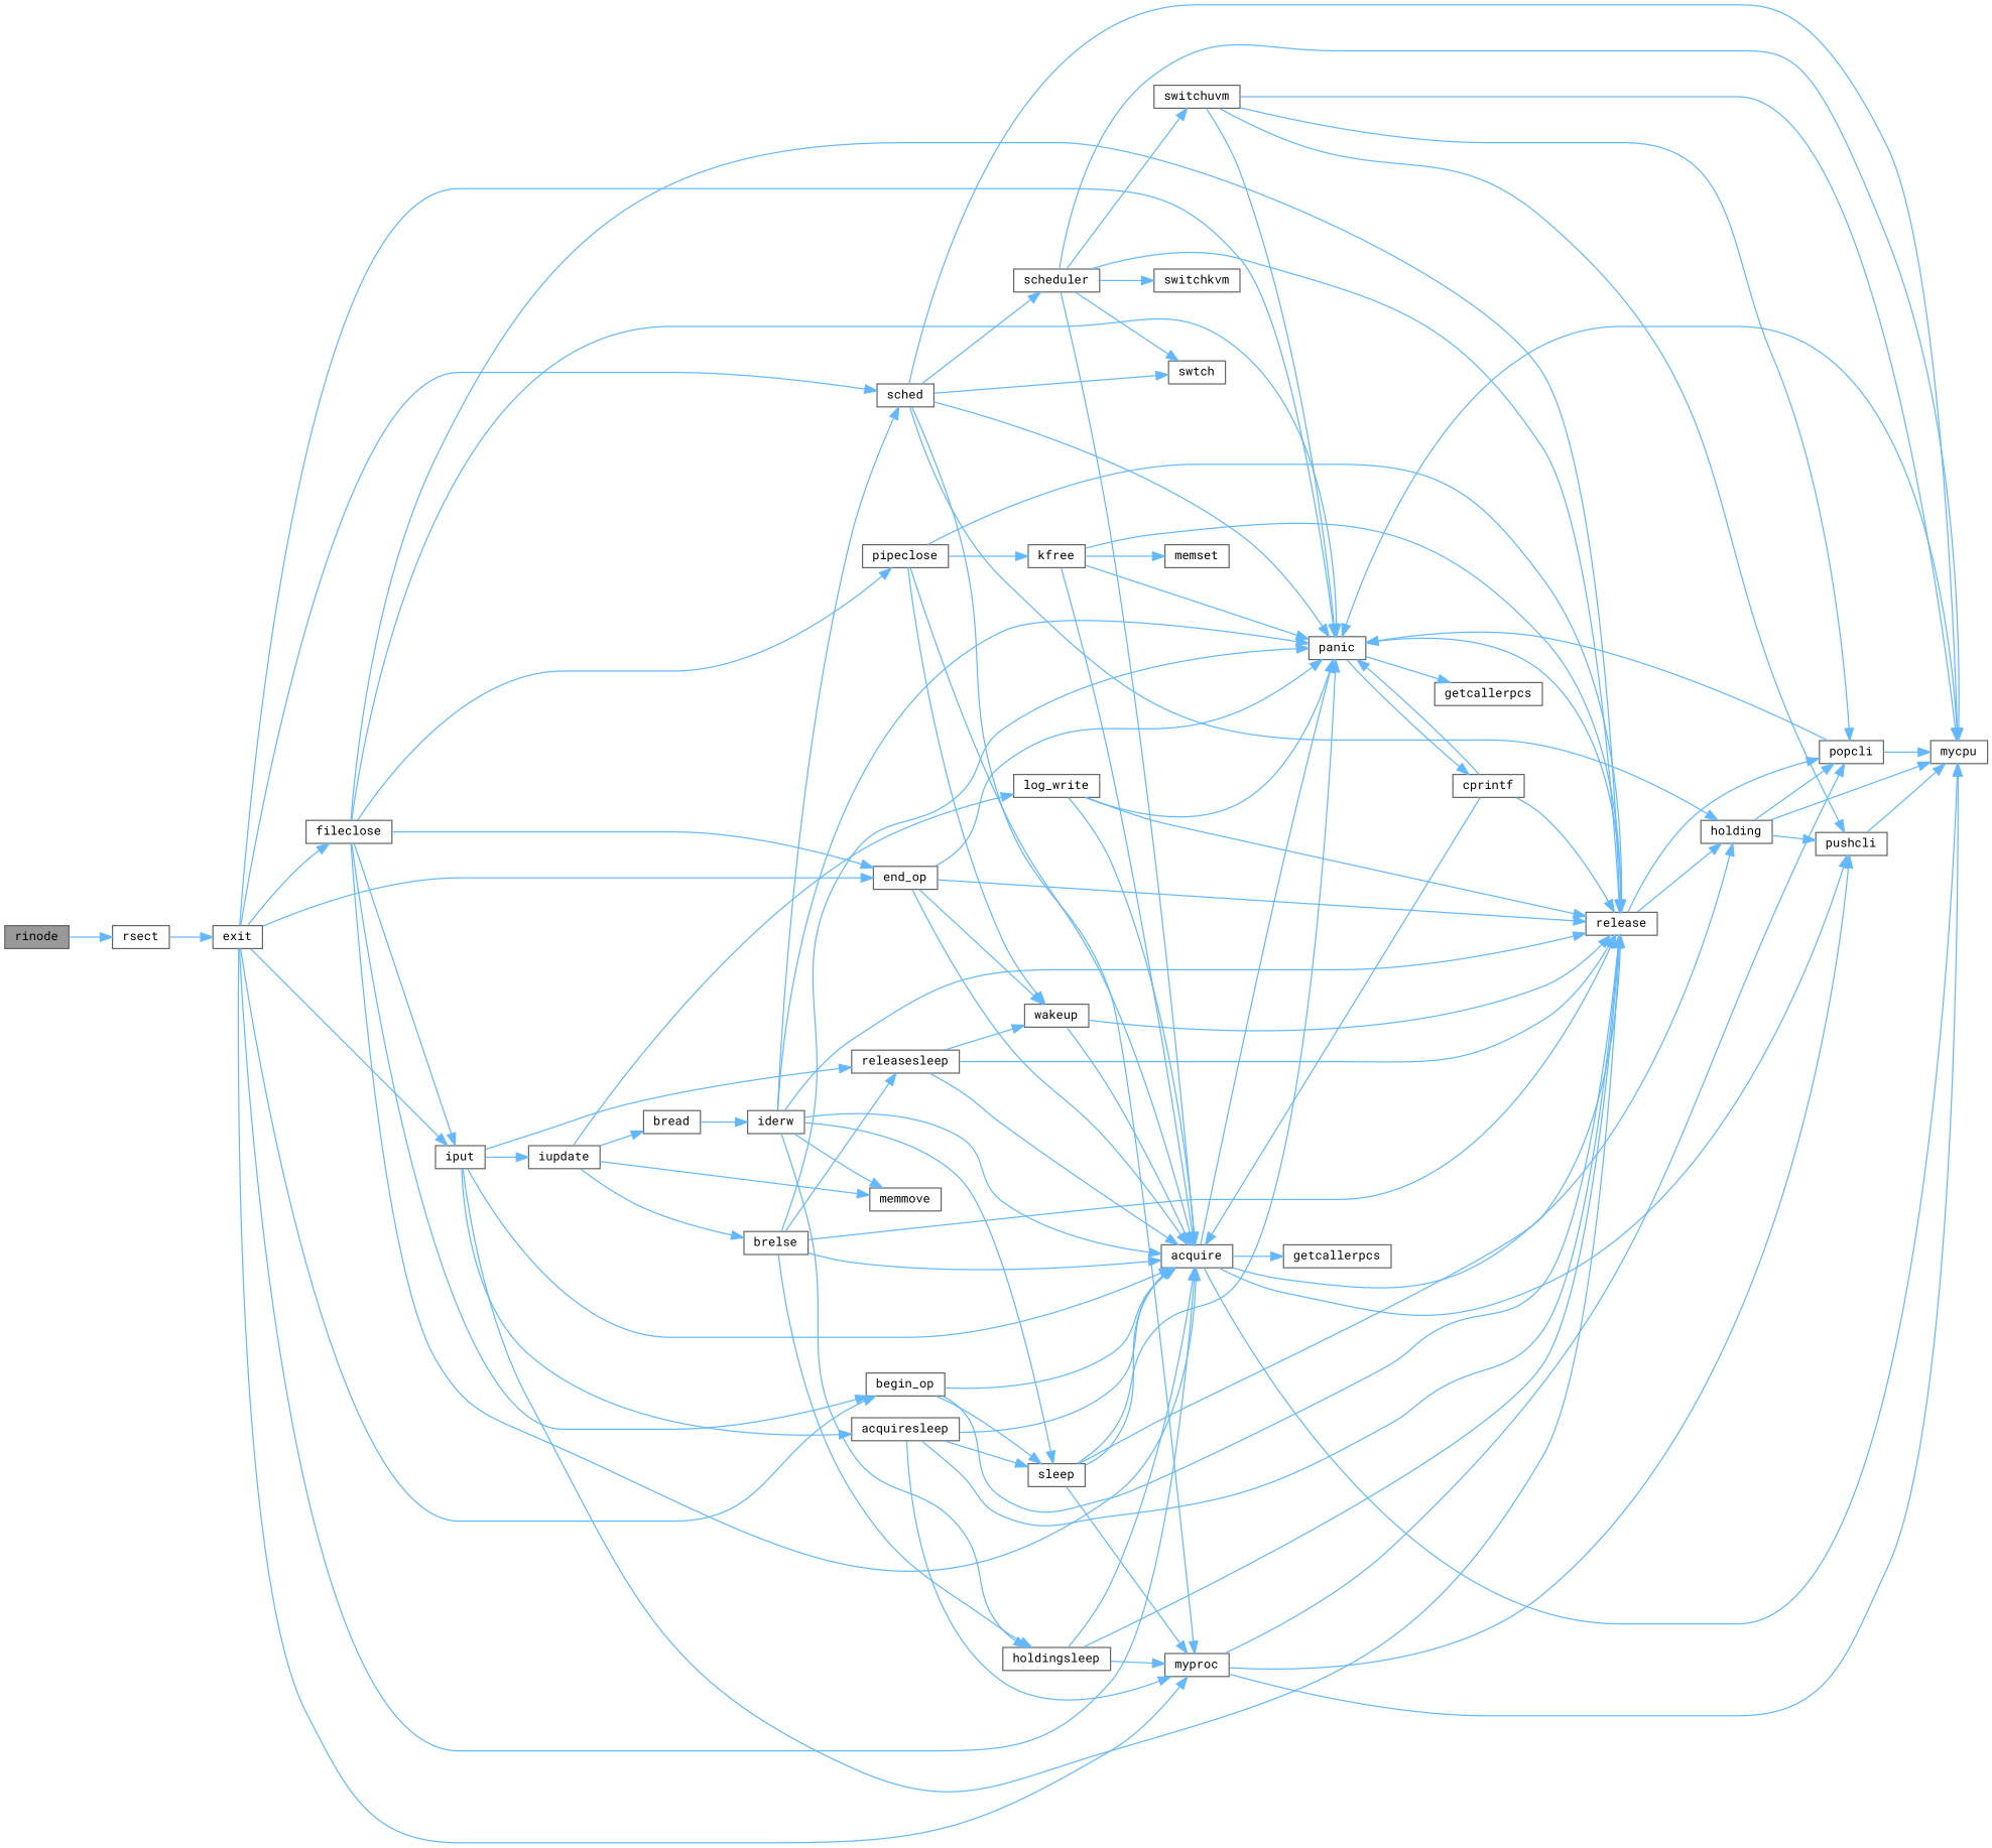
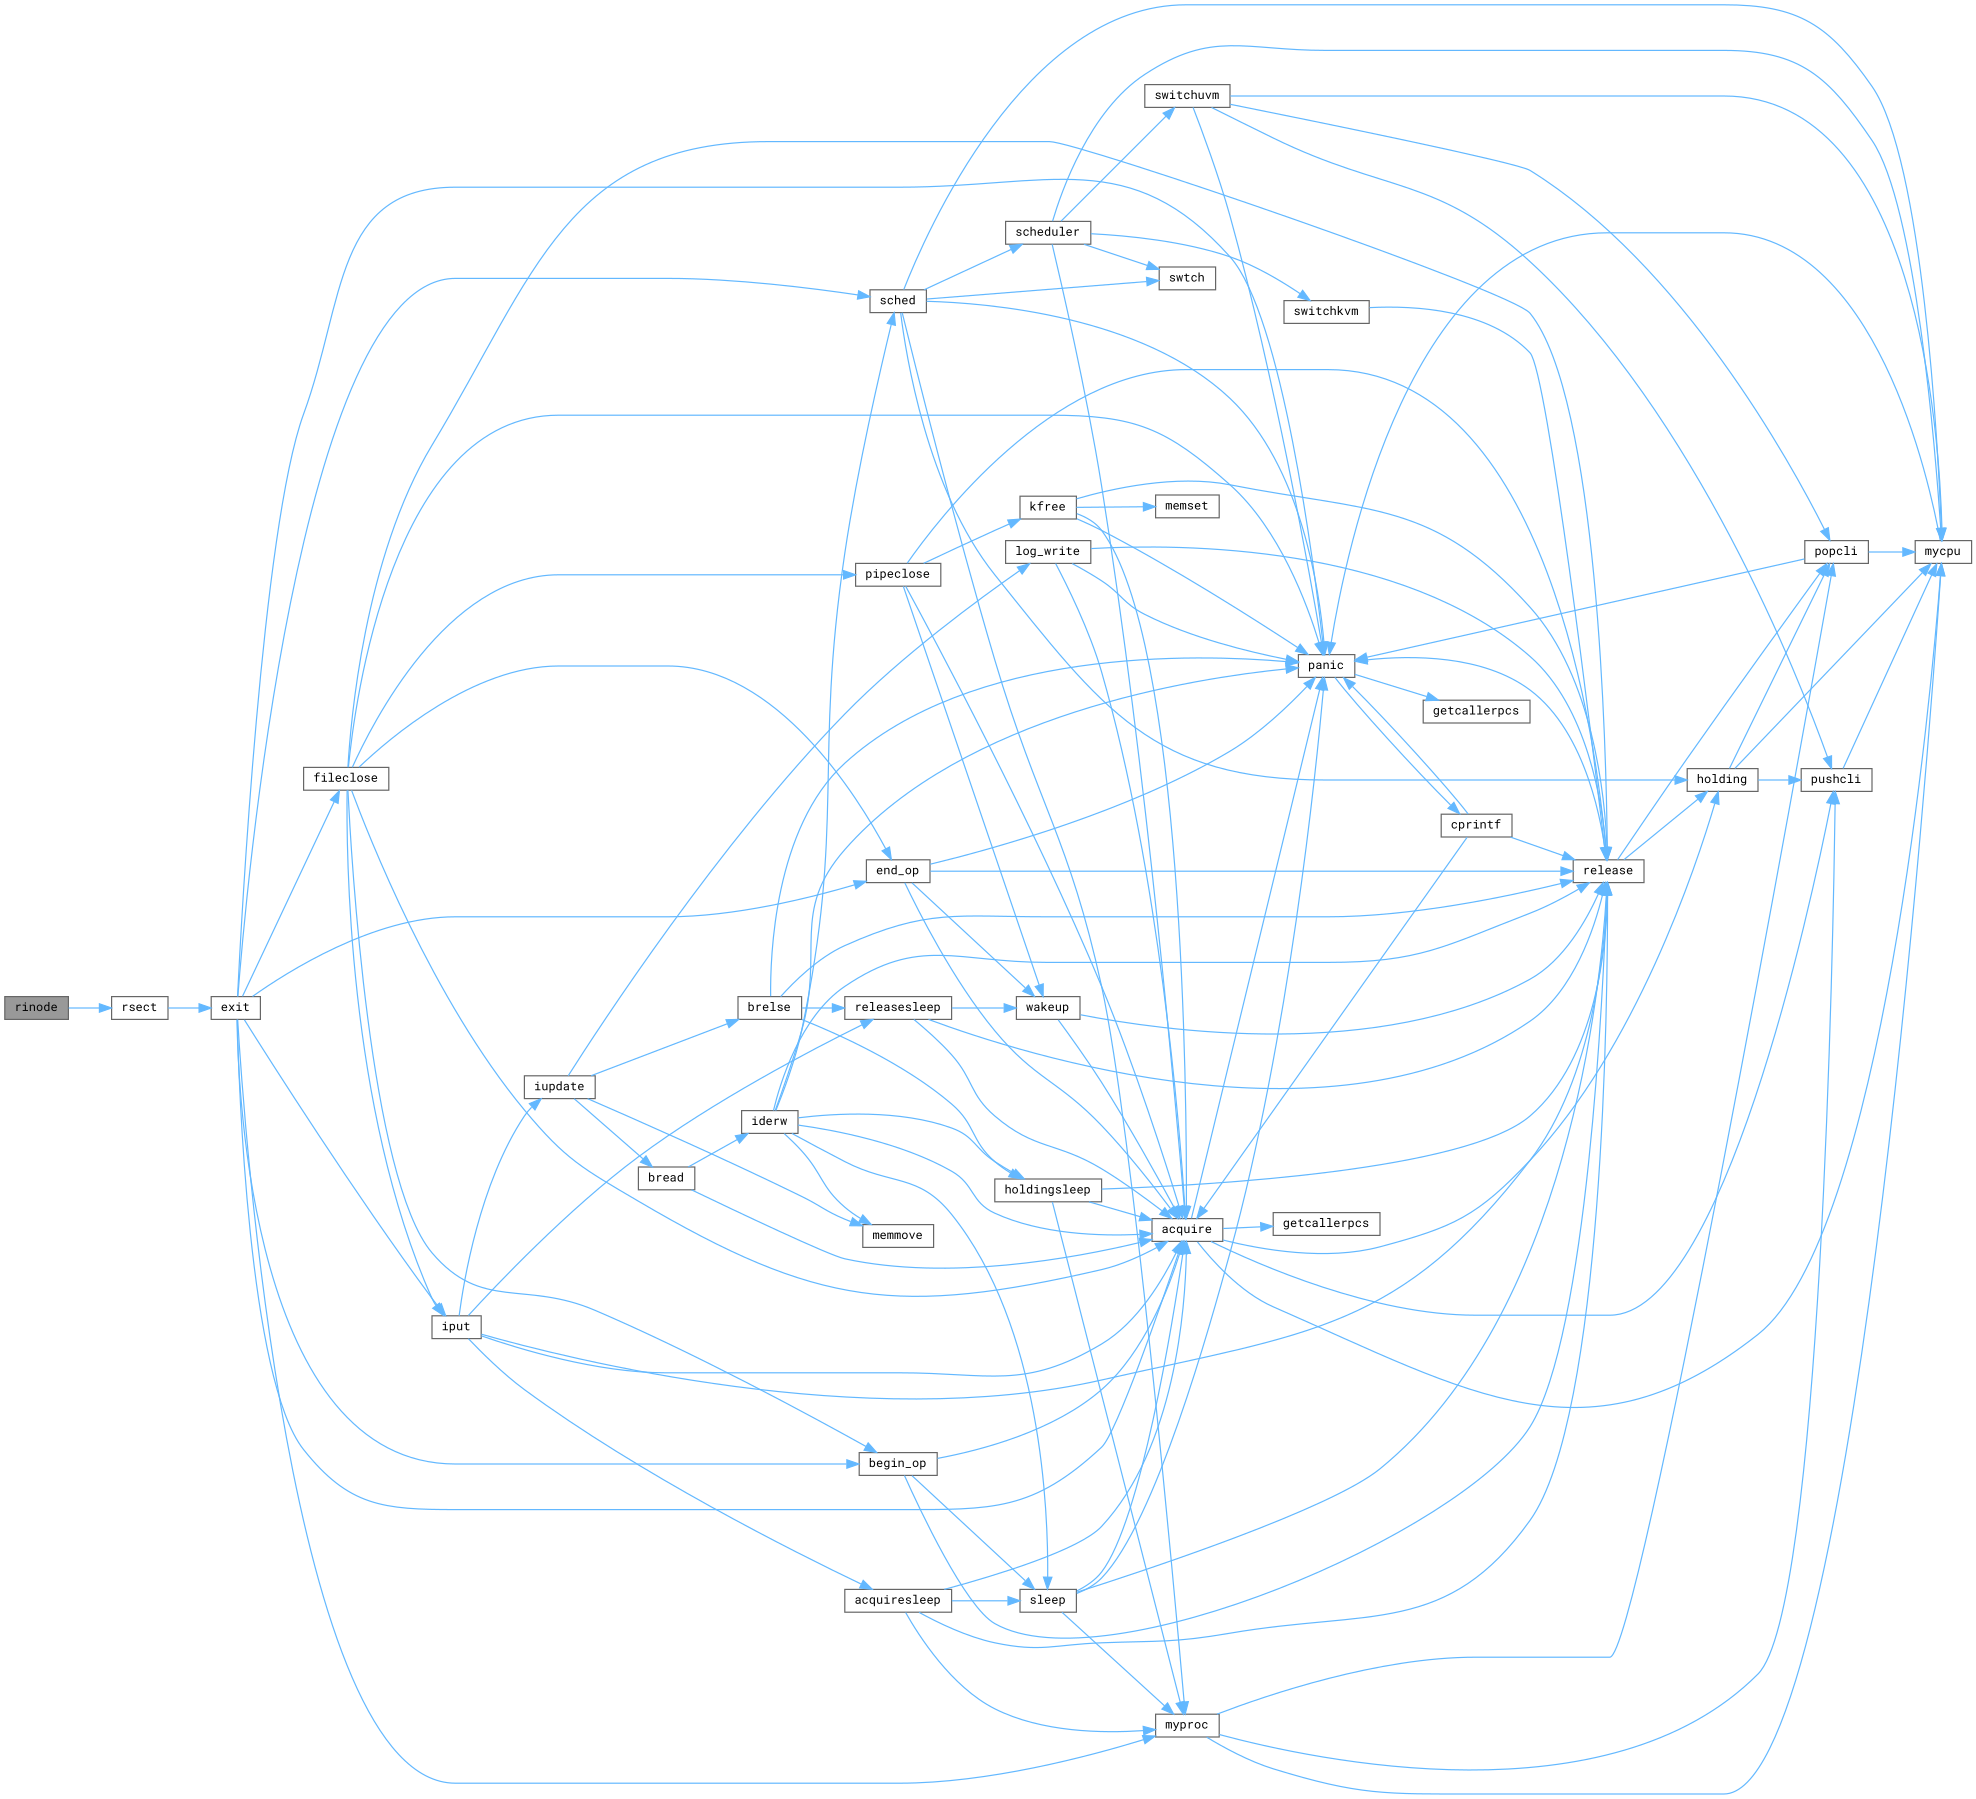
  digraph {
    fontname="Roboto Mono"
    rankdir=LR
    node [color=grey40 fillcolor=white fontname="Roboto Mono" fontsize=10 shape=box style=filled]
    edge [color=steelblue1 fontname="Roboto Mono" fontsize=10 labelfontname=Helvetica labelfontsize=10 style=solid]
    n1 [color=gray40 fillcolor=grey60 fontcolor=black height=0.2 label=rinode width=0.4]
    n2 [height=0.2 label=rsect width=0.4]
    n3 [height=0.2 label=exit width=0.4]
    n4 [height=0.2 label=acquire width=0.4]
    n5 [height=0.2 label=panic width=0.4]
    n6 [height=0.2 label=begin_op width=0.4]
    n7 [height=0.2 label=myproc width=0.4]
    n8 [height=0.2 label=sched width=0.4]
    n9 [height=0.2 label=end_op width=0.4]
    n10 [height=0.2 label=fileclose width=0.4]
    n11 [height=0.2 label=iput width=0.4]
    n12 [height=0.2 label=getcallerpcs width=0.4]
    n13 [height=0.2 label=holding width=0.4]
    n14 [height=0.2 label=mycpu width=0.4]
    n15 [height=0.2 label=pushcli width=0.4]
    n16 [height=0.2 label=cprintf width=0.4]
    n17 [height=0.2 label=getcallerpcs width=0.4]
    n18 [height=0.2 label=release width=0.4]
    n19 [height=0.2 label=sleep width=0.4]
    n20 [height=0.2 label=popcli width=0.4]
    n21 [height=0.2 label=scheduler width=0.4]
    n22 [height=0.2 label=swtch width=0.4]
    n23 [height=0.2 label=wakeup width=0.4]
    n24 [height=0.2 label=pipeclose width=0.4]
    n25 [height=0.2 label=acquiresleep width=0.4]
    n26 [height=0.2 label=iupdate width=0.4]
    n27 [height=0.2 label=releasesleep width=0.4]
    n28 [height=0.2 label=switchkvm width=0.4]
    n29 [height=0.2 label=switchuvm width=0.4]
    n30 [height=0.2 label=kfree width=0.4]
    n31 [height=0.2 label=bread width=0.4]
    n32 [height=0.2 label=memmove width=0.4]
    n33 [height=0.2 label=brelse width=0.4]
    n34 [height=0.2 label=log_write width=0.4]
    n35 [height=0.2 label=iderw width=0.4]
    n36 [height=0.2 label=holdingsleep width=0.4]
    n37 [height=0.2 label=memset width=0.4]
    n1 -> n2
    n2 -> n3
    n3 -> n4
    n3 -> n5
    n3 -> n6
    n3 -> n7
    n3 -> n8
    n3 -> n9
    n3 -> n10
    n3 -> n11
    n4 -> n5
    n4 -> n12
    n4 -> n13
    n4 -> n14
    n4 -> n15
    n5 -> n16
    n5 -> n17
    n6 -> n4
    n6 -> n18
    n6 -> n19
    n7 -> n14
    n7 -> n15
    n7 -> n20
    n8 -> n5
    n8 -> n7
    n8 -> n13
    n8 -> n14
    n8 -> n21
    n8 -> n22
    n9 -> n4
    n9 -> n5
    n9 -> n18
    n9 -> n23
    n10 -> n4
    n10 -> n5
    n10 -> n6
    n10 -> n9
    n10 -> n11
    n10 -> n18
    n10 -> n24
    n11 -> n4
    n11 -> n18
    n11 -> n25
    n11 -> n26
    n11 -> n27
    n13 -> n14
    n13 -> n15
    n13 -> n20
    n14 -> n5
    n15 -> n14
    n16 -> n4
    n16 -> n5
    n16 -> n18
    n18 -> n5
    n18 -> n13
    n18 -> n20
    n19 -> n4
    n19 -> n5
    n19 -> n7
    n19 -> n18
    n20 -> n5
    n20 -> n14
    n21 -> n4
    n21 -> n14
-   n21 -> n18
+   n28 -> n18
    n21 -> n22
    n21 -> n28
    n21 -> n29
    n23 -> n4
    n23 -> n18
    n24 -> n4
    n24 -> n18
    n24 -> n23
    n24 -> n30
    n25 -> n4
    n25 -> n7
    n25 -> n18
    n25 -> n19
    n26 -> n31
    n26 -> n32
    n26 -> n33
    n26 -> n34
    n27 -> n4
    n27 -> n18
    n27 -> n23
    n29 -> n5
    n29 -> n14
    n29 -> n15
    n29 -> n20
    n30 -> n4
    n30 -> n5
    n30 -> n18
    n30 -> n37
    n31 -> n35
-   n33 -> n4
+   n31 -> n4
    n33 -> n5
    n33 -> n18
    n33 -> n27
    n33 -> n36
    n34 -> n4
    n34 -> n5
    n34 -> n18
    n35 -> n4
    n35 -> n5
    n35 -> n8
    n35 -> n18
    n35 -> n19
    n35 -> n32
    n35 -> n36
    n36 -> n4
    n36 -> n7
    n36 -> n18
  }
